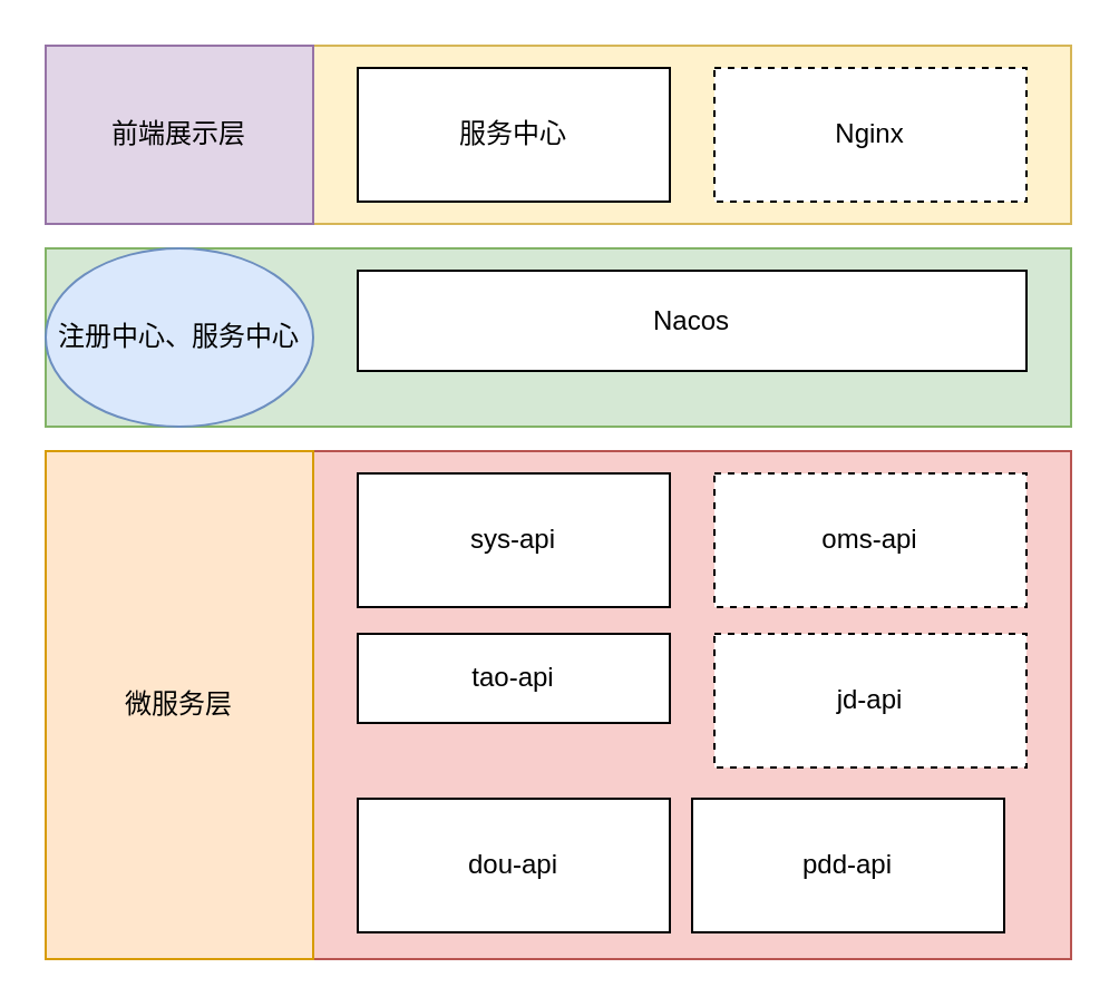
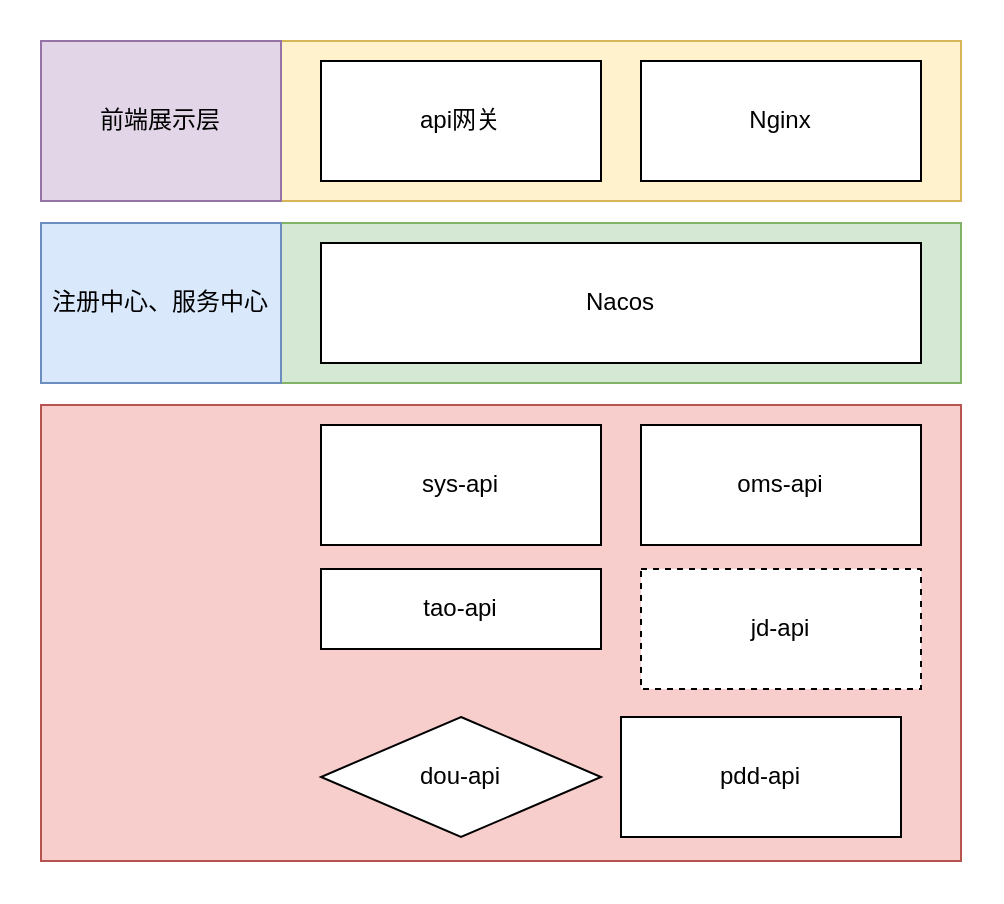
  <mxCell id="0" />
  <mxCell id="1" parent="0" />
  <mxCell id="2" value="" style="rounded=0;whiteSpace=wrap;html=1;fillColor=#fff2cc;strokeColor=#d6b656;" parent="1" vertex="1"><mxGeometry x="20" y="20" width="460" height="80" as="geometry" /></mxCell>
  <mxCell id="3" value="前端展示层" style="rounded=0;whiteSpace=wrap;html=1;fillColor=#e1d5e7;strokeColor=#9673a6;" parent="1" vertex="1"><mxGeometry x="20" y="20" width="120" height="80" as="geometry" /></mxCell>
- <mxCell id="4" value="服务中心" style="rounded=0;whiteSpace=wrap;html=1;" parent="1" vertex="1"><mxGeometry x="160" y="30" width="140" height="60" as="geometry" /></mxCell>
- <mxCell id="5" value="Nginx" style="rounded=0;whiteSpace=wrap;html=1;dashed=1;" parent="1" vertex="1"><mxGeometry x="320" y="30" width="140" height="60" as="geometry" /></mxCell>
+ <mxCell id="4" value="api网关" style="rounded=0;whiteSpace=wrap;html=1;" parent="1" vertex="1"><mxGeometry x="160" y="30" width="140" height="60" as="geometry" /></mxCell>
+ <mxCell id="5" value="Nginx" style="rounded=0;whiteSpace=wrap;html=1;" parent="1" vertex="1"><mxGeometry x="320" y="30" width="140" height="60" as="geometry" /></mxCell>
  <mxCell id="6" value="" style="rounded=0;whiteSpace=wrap;html=1;fillColor=#d5e8d4;strokeColor=#82b366;" parent="1" vertex="1"><mxGeometry x="20" y="111" width="460" height="80" as="geometry" /></mxCell>
- <mxCell id="7" value="注册中心、服务中心" style="ellipse;whiteSpace=wrap;html=1;fillColor=#dae8fc;strokeColor=#6c8ebf;" parent="1" vertex="1"><mxGeometry x="20" y="111" width="120" height="80" as="geometry" /></mxCell>
- <mxCell id="8" value="Nacos" style="rounded=0;whiteSpace=wrap;html=1;" parent="1" vertex="1"><mxGeometry x="160" y="121" width="300" height="45" as="geometry" /></mxCell>
+ <mxCell id="7" value="注册中心、服务中心" style="rounded=0;whiteSpace=wrap;html=1;fillColor=#dae8fc;strokeColor=#6c8ebf;" parent="1" vertex="1"><mxGeometry x="20" y="111" width="120" height="80" as="geometry" /></mxCell>
+ <mxCell id="8" value="Nacos" style="rounded=0;whiteSpace=wrap;html=1;" parent="1" vertex="1"><mxGeometry x="160" y="121" width="300" height="60" as="geometry" /></mxCell>
  <mxCell id="9" value="" style="rounded=0;whiteSpace=wrap;html=1;fillColor=#f8cecc;strokeColor=#b85450;" vertex="1" parent="1"><mxGeometry x="20" y="202" width="460" height="228" as="geometry" /></mxCell>
- <mxCell id="10" value="微服务层" style="rounded=0;whiteSpace=wrap;html=1;fillColor=#ffe6cc;strokeColor=#d79b00;" vertex="1" parent="1"><mxGeometry x="20" y="202" width="120" height="228" as="geometry" /></mxCell>
  <mxCell id="11" value="sys-api" style="rounded=0;whiteSpace=wrap;html=1;" vertex="1" parent="1"><mxGeometry x="160" y="212" width="140" height="60" as="geometry" /></mxCell>
- <mxCell id="12" value="oms-api" style="rounded=0;whiteSpace=wrap;html=1;dashed=1;" vertex="1" parent="1"><mxGeometry x="320" y="212" width="140" height="60" as="geometry" /></mxCell>
+ <mxCell id="12" value="oms-api" style="rounded=0;whiteSpace=wrap;html=1;" vertex="1" parent="1"><mxGeometry x="320" y="212" width="140" height="60" as="geometry" /></mxCell>
  <mxCell id="13" value="tao-api" style="rounded=0;whiteSpace=wrap;html=1;" vertex="1" parent="1"><mxGeometry x="160" y="284" width="140" height="40" as="geometry" /></mxCell>
  <mxCell id="14" value="jd-api" style="rounded=0;whiteSpace=wrap;html=1;dashed=1;" vertex="1" parent="1"><mxGeometry x="320" y="284" width="140" height="60" as="geometry" /></mxCell>
- <mxCell id="15" value="dou-api" style="rounded=0;whiteSpace=wrap;html=1;" vertex="1" parent="1"><mxGeometry x="160" y="358" width="140" height="60" as="geometry" /></mxCell>
+ <mxCell id="15" value="dou-api" style="rhombus;whiteSpace=wrap;html=1;" vertex="1" parent="1"><mxGeometry x="160" y="358" width="140" height="60" as="geometry" /></mxCell>
  <mxCell id="16" value="pdd-api" style="rounded=0;whiteSpace=wrap;html=1;" vertex="1" parent="1"><mxGeometry x="310" y="358" width="140" height="60" as="geometry" /></mxCell>
